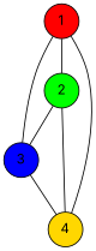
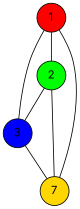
  graph {
    splines=true
    node [fontname=Inter shape=circle style=filled]
    n1 [fillcolor=red label=1]
    n2 [fillcolor=green label=2]
    n3 [fillcolor=blue label=3]
-   n4 [fillcolor=gold label=4]
+   n4 [fillcolor=gold label=7]
    n1 -- n2
    n1 -- n3
    n1 -- n4
    n2 -- n3
    n2 -- n4
    n3 -- n4
  }
